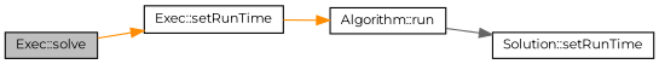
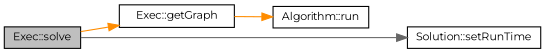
  digraph {
    fontname=Montserrat
    rankdir=LR
    node [color=black fillcolor=white fontname=Montserrat fontsize=10 shape=record style=filled]
    edge [color=darkorange fontname=Montserrat fontsize=10 labelfontname=Helvetica labelfontsize=10 style=solid]
    n1 [fillcolor=grey75 fontcolor=black height=0.2 label="Exec::solve" width=0.4]
-   n2 [height=0.2 label="Exec::setRunTime" width=0.4]
+   n2 [height=0.2 label="Exec::getGraph" width=0.4]
    n3 [height=0.2 label="Solution::setRunTime" width=0.4]
    n4 [height=0.2 label="Algorithm::run" width=0.4]
    n1 -> n2
-   n4 -> n3 [color=gray40]
+   n1 -> n3 [color=gray40]
    n2 -> n4
  }
